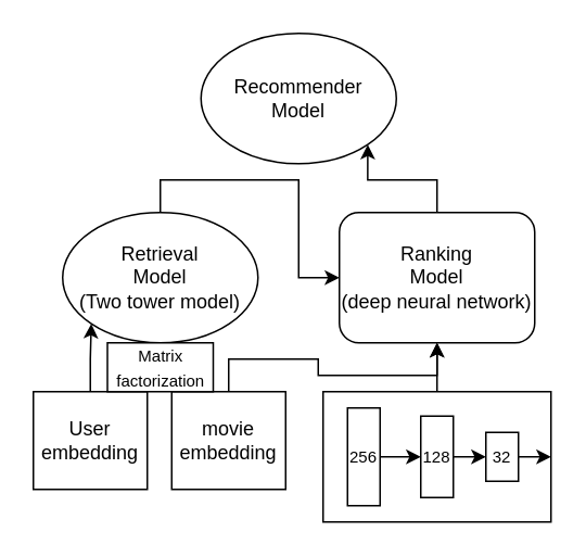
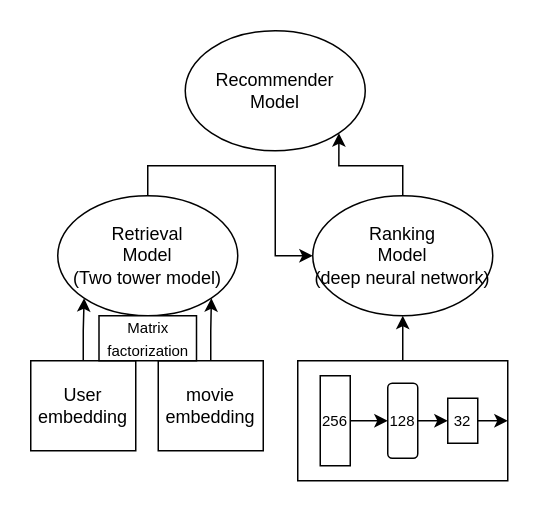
  <mxCell id="0" />
  <mxCell id="1" parent="0" />
  <mxCell id="2" style="edgeStyle=orthogonalEdgeStyle;rounded=0;orthogonalLoop=1;jettySize=auto;html=1;exitX=0.5;exitY=0;exitDx=0;exitDy=0;" edge="1" parent="1" source="7" target="8"><mxGeometry relative="1" as="geometry"><mxPoint x="78" y="80" as="targetPoint" /></mxGeometry></mxCell>
  <mxCell id="3" style="edgeStyle=orthogonalEdgeStyle;rounded=0;orthogonalLoop=1;jettySize=auto;html=1;exitX=0.5;exitY=0;exitDx=0;exitDy=0;entryX=1;entryY=1;entryDx=0;entryDy=0;" edge="1" parent="1" source="8" target="4"><mxGeometry relative="1" as="geometry"><mxPoint x="328" y="80" as="targetPoint" /></mxGeometry></mxCell>
  <mxCell id="4" value="Recommender&lt;br&gt;Model" style="ellipse;whiteSpace=wrap;html=1;" vertex="1" parent="1"><mxGeometry x="123" y="20" width="120" height="80" as="geometry" /></mxCell>
  <mxCell id="5" style="edgeStyle=orthogonalEdgeStyle;rounded=0;orthogonalLoop=1;jettySize=auto;html=1;exitX=0.5;exitY=0;exitDx=0;exitDy=0;entryX=0;entryY=1;entryDx=0;entryDy=0;" edge="1" parent="1" source="9" target="7"><mxGeometry relative="1" as="geometry"><mxPoint x="-2" y="240" as="targetPoint" /></mxGeometry></mxCell>
- <mxCell id="6" style="edgeStyle=orthogonalEdgeStyle;rounded=0;orthogonalLoop=1;jettySize=auto;html=1;exitX=0.5;exitY=0;exitDx=0;exitDy=0;" edge="1" parent="1" source="10" target="8"><mxGeometry relative="1" as="geometry"><mxPoint x="168" y="200" as="targetPoint" /></mxGeometry></mxCell>
+ <mxCell id="6" style="edgeStyle=orthogonalEdgeStyle;rounded=0;orthogonalLoop=1;jettySize=auto;html=1;exitX=0.5;exitY=0;exitDx=0;exitDy=0;entryX=1;entryY=1;entryDx=0;entryDy=0;" edge="1" parent="1" source="10" target="7"><mxGeometry relative="1" as="geometry"><mxPoint x="168" y="200" as="targetPoint" /></mxGeometry></mxCell>
  <mxCell id="7" value="Retrieval&lt;br&gt;Model&lt;br&gt;(Two tower model)" style="ellipse;whiteSpace=wrap;html=1;" vertex="1" parent="1"><mxGeometry x="38" y="130" width="120" height="80" as="geometry" /></mxCell>
- <mxCell id="8" value="Ranking&lt;br&gt;Model&lt;br&gt;(deep neural network)" style="whiteSpace=wrap;html=1;rounded=1;" vertex="1" parent="1"><mxGeometry x="208" y="130" width="120" height="80" as="geometry" /></mxCell>
+ <mxCell id="8" value="Ranking&lt;br&gt;Model&lt;br&gt;(deep neural network)" style="ellipse;whiteSpace=wrap;html=1;" vertex="1" parent="1"><mxGeometry x="208" y="130" width="120" height="80" as="geometry" /></mxCell>
  <mxCell id="9" value="User embedding" style="rounded=0;whiteSpace=wrap;html=1;" vertex="1" parent="1"><mxGeometry x="20" y="240" width="70" height="60" as="geometry" /></mxCell>
  <mxCell id="10" value="movie&lt;br&gt;embedding" style="rounded=0;whiteSpace=wrap;html=1;" vertex="1" parent="1"><mxGeometry x="105" y="240" width="70" height="60" as="geometry" /></mxCell>
  <mxCell id="11" style="edgeStyle=orthogonalEdgeStyle;rounded=0;orthogonalLoop=1;jettySize=auto;html=1;exitX=0.5;exitY=0;exitDx=0;exitDy=0;entryX=0.5;entryY=1;entryDx=0;entryDy=0;" edge="1" parent="1" source="12" target="8"><mxGeometry relative="1" as="geometry" /></mxCell>
  <mxCell id="12" value="" style="rounded=0;whiteSpace=wrap;html=1;" vertex="1" parent="1"><mxGeometry x="198" y="240" width="140" height="80" as="geometry" /></mxCell>
  <mxCell id="13" value="&lt;font style=&quot;font-size: 10px;&quot;&gt;256&lt;/font&gt;" style="rounded=0;whiteSpace=wrap;html=1;" vertex="1" parent="1"><mxGeometry x="213" y="250" width="20" height="60" as="geometry" /></mxCell>
- <mxCell id="14" value="&lt;font size=&quot;1&quot;&gt;128&lt;/font&gt;" style="rounded=0;whiteSpace=wrap;html=1;" vertex="1" parent="1"><mxGeometry x="258" y="255" width="20" height="50" as="geometry" /></mxCell>
+ <mxCell id="14" value="&lt;font size=&quot;1&quot;&gt;128&lt;/font&gt;" style="whiteSpace=wrap;html=1;rounded=1;" vertex="1" parent="1"><mxGeometry x="258" y="255" width="20" height="50" as="geometry" /></mxCell>
  <mxCell id="15" style="edgeStyle=orthogonalEdgeStyle;rounded=0;orthogonalLoop=1;jettySize=auto;html=1;exitX=1;exitY=0.5;exitDx=0;exitDy=0;entryX=1;entryY=0.5;entryDx=0;entryDy=0;" edge="1" parent="1" source="16" target="12"><mxGeometry relative="1" as="geometry" /></mxCell>
  <mxCell id="16" value="&lt;font style=&quot;font-size: 10px;&quot;&gt;32&lt;/font&gt;" style="rounded=0;whiteSpace=wrap;html=1;" vertex="1" parent="1"><mxGeometry x="298" y="265" width="20" height="30" as="geometry" /></mxCell>
  <mxCell id="17" value="" style="endArrow=classic;html=1;rounded=0;exitX=1;exitY=0.5;exitDx=0;exitDy=0;entryX=0;entryY=0.5;entryDx=0;entryDy=0;" edge="1" parent="1" source="13" target="14"><mxGeometry width="50" height="50" relative="1" as="geometry"><mxPoint x="178" y="410" as="sourcePoint" /><mxPoint x="228" y="360" as="targetPoint" /></mxGeometry></mxCell>
  <mxCell id="18" value="" style="endArrow=classic;html=1;rounded=0;exitX=1;exitY=0.5;exitDx=0;exitDy=0;entryX=0;entryY=0.5;entryDx=0;entryDy=0;" edge="1" parent="1" source="14" target="16"><mxGeometry width="50" height="50" relative="1" as="geometry"><mxPoint x="253" y="300" as="sourcePoint" /><mxPoint x="278" y="300" as="targetPoint" /></mxGeometry></mxCell>
  <mxCell id="19" value="&lt;font style=&quot;font-size: 10px;&quot;&gt;Matrix factorization&lt;/font&gt;" style="rounded=0;whiteSpace=wrap;html=1;" vertex="1" parent="1"><mxGeometry x="65.5" y="210" width="65" height="30" as="geometry" /></mxCell>
  <mxCell id="20" style="edgeStyle=orthogonalEdgeStyle;rounded=0;orthogonalLoop=1;jettySize=auto;html=1;exitX=0.5;exitY=1;exitDx=0;exitDy=0;" edge="1" parent="1" source="12" target="12"><mxGeometry relative="1" as="geometry" /></mxCell>
